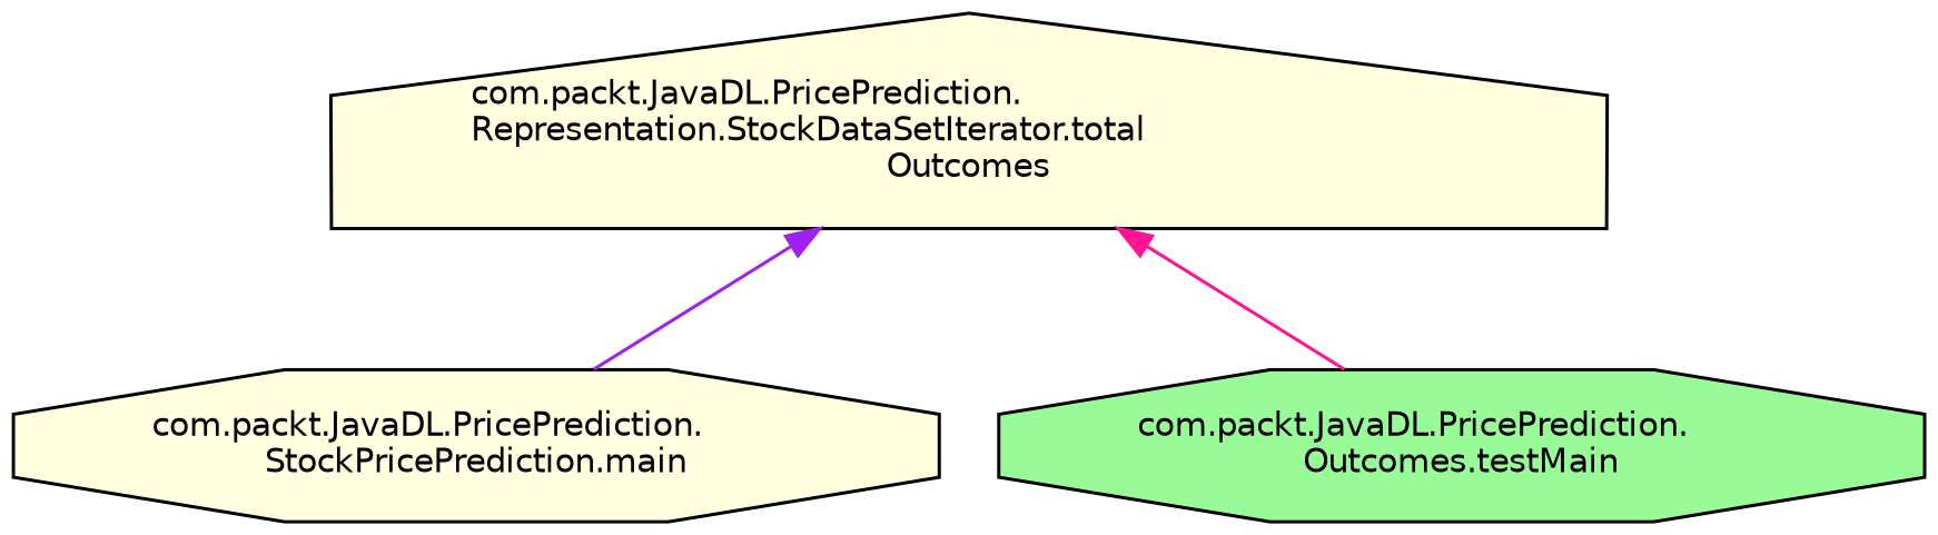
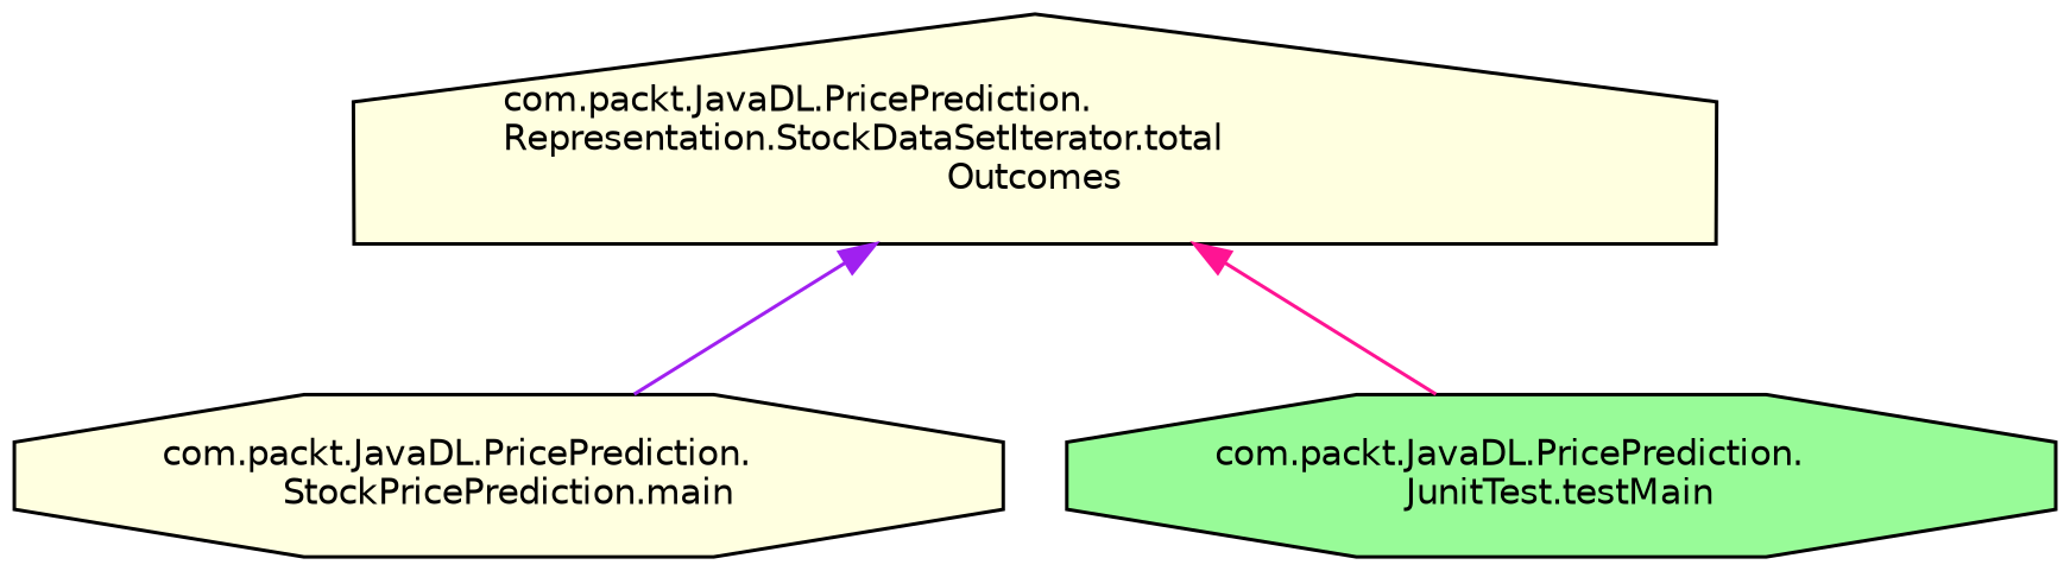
  digraph {
    rankdir=TB
    node [color=black fillcolor=lightyellow fontname=Helvetica fontsize=10 shape=octagon style=filled]
    edge [dir=back fontname=Helvetica fontsize=10 labelfontname=Helvetica labelfontsize=10 style=solid]
    n1 [fontcolor=black height=0.2 label="com.packt.JavaDL.PricePrediction.\lRepresentation.StockDataSetIterator.total\lOutcomes" shape=house width=0.4]
    n2 [height=0.2 label="com.packt.JavaDL.PricePrediction.\lStockPricePrediction.main" width=0.4]
-   n3 [fillcolor=palegreen height=0.2 label="com.packt.JavaDL.PricePrediction.\lOutcomes.testMain" width=0.4]
+   n3 [fillcolor=palegreen height=0.2 label="com.packt.JavaDL.PricePrediction.\lJunitTest.testMain" width=0.4]
    n1 -> n2 [color=purple]
    n1 -> n3 [color=deeppink]
  }
